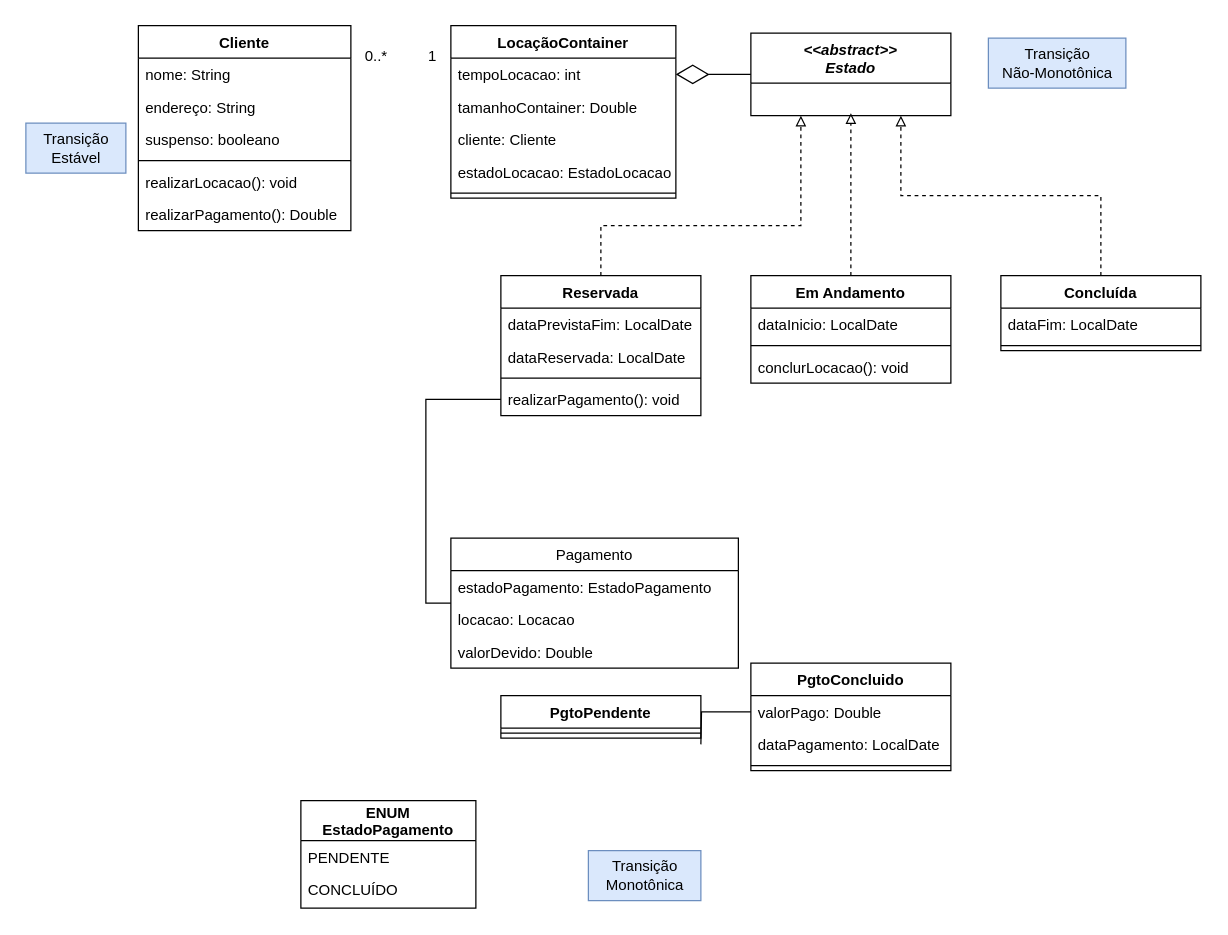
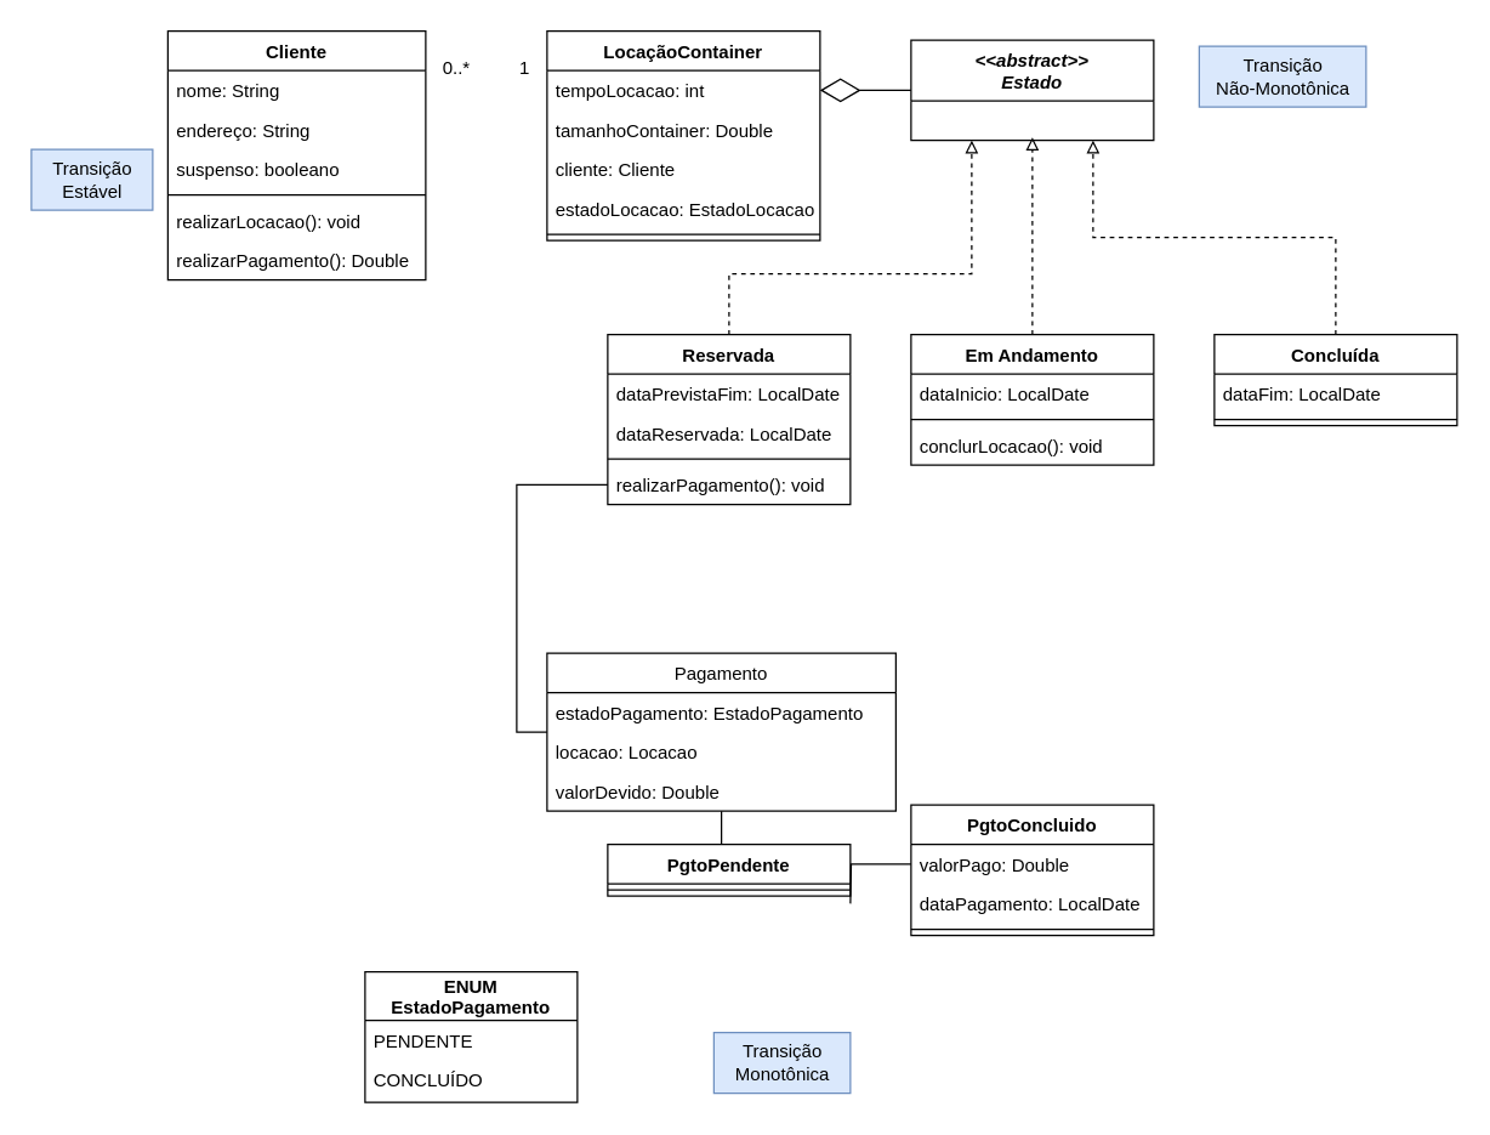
  <mxCell id="0" />
  <mxCell id="1" parent="0" />
  <mxCell id="2" value="LocaçãoContainer" style="swimlane;fontStyle=1;align=center;verticalAlign=top;childLayout=stackLayout;horizontal=1;startSize=26;horizontalStack=0;resizeParent=1;resizeParentMax=0;resizeLast=0;collapsible=1;marginBottom=0;" vertex="1" parent="1"><mxGeometry x="360" y="20" width="180" height="138" as="geometry" /></mxCell>
  <mxCell id="3" value="tempoLocacao: int" style="text;strokeColor=none;fillColor=none;align=left;verticalAlign=top;spacingLeft=4;spacingRight=4;overflow=hidden;rotatable=0;points=[[0,0.5],[1,0.5]];portConstraint=eastwest;" vertex="1" parent="2"><mxGeometry y="26" width="180" height="26" as="geometry" /></mxCell>
  <mxCell id="4" value="tamanhoContainer: Double" style="text;strokeColor=none;fillColor=none;align=left;verticalAlign=top;spacingLeft=4;spacingRight=4;overflow=hidden;rotatable=0;points=[[0,0.5],[1,0.5]];portConstraint=eastwest;" vertex="1" parent="2"><mxGeometry y="52" width="180" height="26" as="geometry" /></mxCell>
  <mxCell id="5" value="cliente: Cliente" style="text;strokeColor=none;fillColor=none;align=left;verticalAlign=top;spacingLeft=4;spacingRight=4;overflow=hidden;rotatable=0;points=[[0,0.5],[1,0.5]];portConstraint=eastwest;" vertex="1" parent="2"><mxGeometry y="78" width="180" height="26" as="geometry" /></mxCell>
  <mxCell id="6" value="estadoLocacao: EstadoLocacao" style="text;strokeColor=none;fillColor=none;align=left;verticalAlign=top;spacingLeft=4;spacingRight=4;overflow=hidden;rotatable=0;points=[[0,0.5],[1,0.5]];portConstraint=eastwest;" vertex="1" parent="2"><mxGeometry y="104" width="180" height="26" as="geometry" /></mxCell>
  <mxCell id="7" value="" style="line;strokeWidth=1;fillColor=none;align=left;verticalAlign=middle;spacingTop=-1;spacingLeft=3;spacingRight=3;rotatable=0;labelPosition=right;points=[];portConstraint=eastwest;strokeColor=inherit;" vertex="1" parent="2"><mxGeometry y="130" width="180" height="8" as="geometry" /></mxCell>
  <mxCell id="8" value="&lt;&lt;abstract&gt;&gt;&#10;Estado" style="swimlane;fontStyle=3;childLayout=stackLayout;horizontal=1;startSize=40;fillColor=none;horizontalStack=0;resizeParent=1;resizeParentMax=0;resizeLast=0;collapsible=1;marginBottom=0;" vertex="1" parent="1"><mxGeometry x="600" y="26" width="160" height="66" as="geometry" /></mxCell>
  <mxCell id="9" style="edgeStyle=orthogonalEdgeStyle;rounded=0;orthogonalLoop=1;jettySize=auto;html=1;exitX=0.5;exitY=0;exitDx=0;exitDy=0;endArrow=block;endFill=0;dashed=1;entryX=0.25;entryY=1;entryDx=0;entryDy=0;" edge="1" parent="1" source="10" target="8"><mxGeometry relative="1" as="geometry"><mxPoint x="600" y="73" as="targetPoint" /><Array as="points"><mxPoint x="480" y="180" /><mxPoint x="640" y="180" /></Array></mxGeometry></mxCell>
  <mxCell id="10" value="Reservada" style="swimlane;fontStyle=1;align=center;verticalAlign=top;childLayout=stackLayout;horizontal=1;startSize=26;horizontalStack=0;resizeParent=1;resizeParentMax=0;resizeLast=0;collapsible=1;marginBottom=0;" vertex="1" parent="1"><mxGeometry x="400" y="220" width="160" height="112" as="geometry" /></mxCell>
  <mxCell id="11" value="dataPrevistaFim: LocalDate" style="text;strokeColor=none;fillColor=none;align=left;verticalAlign=top;spacingLeft=4;spacingRight=4;overflow=hidden;rotatable=0;points=[[0,0.5],[1,0.5]];portConstraint=eastwest;" vertex="1" parent="10"><mxGeometry y="26" width="160" height="26" as="geometry" /></mxCell>
  <mxCell id="12" value="dataReservada: LocalDate" style="text;strokeColor=none;fillColor=none;align=left;verticalAlign=top;spacingLeft=4;spacingRight=4;overflow=hidden;rotatable=0;points=[[0,0.5],[1,0.5]];portConstraint=eastwest;" vertex="1" parent="10"><mxGeometry y="52" width="160" height="26" as="geometry" /></mxCell>
  <mxCell id="13" value="" style="line;strokeWidth=1;fillColor=none;align=left;verticalAlign=middle;spacingTop=-1;spacingLeft=3;spacingRight=3;rotatable=0;labelPosition=right;points=[];portConstraint=eastwest;strokeColor=inherit;" vertex="1" parent="10"><mxGeometry y="78" width="160" height="8" as="geometry" /></mxCell>
  <mxCell id="14" value="realizarPagamento(): void" style="text;strokeColor=none;fillColor=none;align=left;verticalAlign=top;spacingLeft=4;spacingRight=4;overflow=hidden;rotatable=0;points=[[0,0.5],[1,0.5]];portConstraint=eastwest;" vertex="1" parent="10"><mxGeometry y="86" width="160" height="26" as="geometry" /></mxCell>
  <mxCell id="15" style="edgeStyle=orthogonalEdgeStyle;rounded=0;orthogonalLoop=1;jettySize=auto;html=1;exitX=0.5;exitY=0;exitDx=0;exitDy=0;dashed=1;endArrow=block;endFill=0;" edge="1" parent="1" source="16"><mxGeometry relative="1" as="geometry"><mxPoint x="680" y="90" as="targetPoint" /></mxGeometry></mxCell>
  <mxCell id="16" value="Em Andamento" style="swimlane;fontStyle=1;align=center;verticalAlign=top;childLayout=stackLayout;horizontal=1;startSize=26;horizontalStack=0;resizeParent=1;resizeParentMax=0;resizeLast=0;collapsible=1;marginBottom=0;" vertex="1" parent="1"><mxGeometry x="600" y="220" width="160" height="86" as="geometry" /></mxCell>
  <mxCell id="17" value="dataInicio: LocalDate" style="text;strokeColor=none;fillColor=none;align=left;verticalAlign=top;spacingLeft=4;spacingRight=4;overflow=hidden;rotatable=0;points=[[0,0.5],[1,0.5]];portConstraint=eastwest;" vertex="1" parent="16"><mxGeometry y="26" width="160" height="26" as="geometry" /></mxCell>
  <mxCell id="18" value="" style="line;strokeWidth=1;fillColor=none;align=left;verticalAlign=middle;spacingTop=-1;spacingLeft=3;spacingRight=3;rotatable=0;labelPosition=right;points=[];portConstraint=eastwest;strokeColor=inherit;" vertex="1" parent="16"><mxGeometry y="52" width="160" height="8" as="geometry" /></mxCell>
  <mxCell id="19" value="conclurLocacao(): void" style="text;strokeColor=none;fillColor=none;align=left;verticalAlign=top;spacingLeft=4;spacingRight=4;overflow=hidden;rotatable=0;points=[[0,0.5],[1,0.5]];portConstraint=eastwest;" vertex="1" parent="16"><mxGeometry y="60" width="160" height="26" as="geometry" /></mxCell>
  <mxCell id="20" style="edgeStyle=orthogonalEdgeStyle;rounded=0;orthogonalLoop=1;jettySize=auto;html=1;exitX=0.5;exitY=0;exitDx=0;exitDy=0;dashed=1;endArrow=block;endFill=0;entryX=0.75;entryY=1;entryDx=0;entryDy=0;" edge="1" parent="1" source="21" target="8"><mxGeometry relative="1" as="geometry"><mxPoint x="760" y="73" as="targetPoint" /></mxGeometry></mxCell>
  <mxCell id="21" value="Concluída" style="swimlane;fontStyle=1;align=center;verticalAlign=top;childLayout=stackLayout;horizontal=1;startSize=26;horizontalStack=0;resizeParent=1;resizeParentMax=0;resizeLast=0;collapsible=1;marginBottom=0;" vertex="1" parent="1"><mxGeometry x="800" y="220" width="160" height="60" as="geometry" /></mxCell>
  <mxCell id="22" value="dataFim: LocalDate" style="text;strokeColor=none;fillColor=none;align=left;verticalAlign=top;spacingLeft=4;spacingRight=4;overflow=hidden;rotatable=0;points=[[0,0.5],[1,0.5]];portConstraint=eastwest;" vertex="1" parent="21"><mxGeometry y="26" width="160" height="26" as="geometry" /></mxCell>
  <mxCell id="23" value="" style="line;strokeWidth=1;fillColor=none;align=left;verticalAlign=middle;spacingTop=-1;spacingLeft=3;spacingRight=3;rotatable=0;labelPosition=right;points=[];portConstraint=eastwest;strokeColor=inherit;" vertex="1" parent="21"><mxGeometry y="52" width="160" height="8" as="geometry" /></mxCell>
+ <mxCell id="24" style="edgeStyle=orthogonalEdgeStyle;rounded=0;orthogonalLoop=1;jettySize=auto;html=1;exitX=0.5;exitY=0;exitDx=0;exitDy=0;entryX=0.5;entryY=1;entryDx=0;entryDy=0;endArrow=none;endFill=0;" edge="1" parent="1" source="25" target="48"><mxGeometry relative="1" as="geometry" /></mxCell>
  <mxCell id="25" value="PgtoPendente" style="swimlane;fontStyle=1;align=center;verticalAlign=top;childLayout=stackLayout;horizontal=1;startSize=26;horizontalStack=0;resizeParent=1;resizeParentMax=0;resizeLast=0;collapsible=1;marginBottom=0;" vertex="1" parent="1"><mxGeometry x="400" y="556" width="160" height="34" as="geometry" /></mxCell>
  <mxCell id="26" value="" style="line;strokeWidth=1;fillColor=none;align=left;verticalAlign=middle;spacingTop=-1;spacingLeft=3;spacingRight=3;rotatable=0;labelPosition=right;points=[];portConstraint=eastwest;strokeColor=inherit;" vertex="1" parent="25"><mxGeometry y="26" width="160" height="8" as="geometry" /></mxCell>
  <mxCell id="27" value="PgtoConcluido" style="swimlane;fontStyle=1;align=center;verticalAlign=top;childLayout=stackLayout;horizontal=1;startSize=26;horizontalStack=0;resizeParent=1;resizeParentMax=0;resizeLast=0;collapsible=1;marginBottom=0;" vertex="1" parent="1"><mxGeometry x="600" y="530" width="160" height="86" as="geometry" /></mxCell>
  <mxCell id="28" value="valorPago: Double" style="text;strokeColor=none;fillColor=none;align=left;verticalAlign=top;spacingLeft=4;spacingRight=4;overflow=hidden;rotatable=0;points=[[0,0.5],[1,0.5]];portConstraint=eastwest;" vertex="1" parent="27"><mxGeometry y="26" width="160" height="26" as="geometry" /></mxCell>
  <mxCell id="29" value="dataPagamento: LocalDate" style="text;strokeColor=none;fillColor=none;align=left;verticalAlign=top;spacingLeft=4;spacingRight=4;overflow=hidden;rotatable=0;points=[[0,0.5],[1,0.5]];portConstraint=eastwest;" vertex="1" parent="27"><mxGeometry y="52" width="160" height="26" as="geometry" /></mxCell>
  <mxCell id="30" value="" style="line;strokeWidth=1;fillColor=none;align=left;verticalAlign=middle;spacingTop=-1;spacingLeft=3;spacingRight=3;rotatable=0;labelPosition=right;points=[];portConstraint=eastwest;strokeColor=inherit;" vertex="1" parent="27"><mxGeometry y="78" width="160" height="8" as="geometry" /></mxCell>
  <mxCell id="31" style="edgeStyle=orthogonalEdgeStyle;rounded=0;orthogonalLoop=1;jettySize=auto;html=1;exitX=1;exitY=0.5;exitDx=0;exitDy=0;entryX=0;entryY=0.5;entryDx=0;entryDy=0;endArrow=none;endFill=0;" edge="1" parent="1" target="28"><mxGeometry relative="1" as="geometry"><mxPoint x="560" y="595" as="sourcePoint" /></mxGeometry></mxCell>
  <mxCell id="32" value="Transição&lt;br&gt;Não-Monotônica" style="text;html=1;align=center;verticalAlign=middle;resizable=0;points=[];autosize=1;strokeColor=#6c8ebf;fillColor=#dae8fc;" vertex="1" parent="1"><mxGeometry x="790" y="30" width="110" height="40" as="geometry" /></mxCell>
  <mxCell id="33" value="Transição&lt;br&gt;Monotônica" style="text;html=1;align=center;verticalAlign=middle;resizable=0;points=[];autosize=1;strokeColor=#6c8ebf;fillColor=#dae8fc;" vertex="1" parent="1"><mxGeometry x="470" y="680" width="90" height="40" as="geometry" /></mxCell>
  <mxCell id="34" value="Cliente" style="swimlane;fontStyle=1;align=center;verticalAlign=top;childLayout=stackLayout;horizontal=1;startSize=26;horizontalStack=0;resizeParent=1;resizeParentMax=0;resizeLast=0;collapsible=1;marginBottom=0;" vertex="1" parent="1"><mxGeometry x="110" y="20" width="170" height="164" as="geometry" /></mxCell>
  <mxCell id="35" value="nome: String" style="text;strokeColor=none;fillColor=none;align=left;verticalAlign=top;spacingLeft=4;spacingRight=4;overflow=hidden;rotatable=0;points=[[0,0.5],[1,0.5]];portConstraint=eastwest;" vertex="1" parent="34"><mxGeometry y="26" width="170" height="26" as="geometry" /></mxCell>
  <mxCell id="36" value="endereço: String" style="text;strokeColor=none;fillColor=none;align=left;verticalAlign=top;spacingLeft=4;spacingRight=4;overflow=hidden;rotatable=0;points=[[0,0.5],[1,0.5]];portConstraint=eastwest;" vertex="1" parent="34"><mxGeometry y="52" width="170" height="26" as="geometry" /></mxCell>
  <mxCell id="37" value="suspenso: booleano" style="text;strokeColor=none;fillColor=none;align=left;verticalAlign=top;spacingLeft=4;spacingRight=4;overflow=hidden;rotatable=0;points=[[0,0.5],[1,0.5]];portConstraint=eastwest;" vertex="1" parent="34"><mxGeometry y="78" width="170" height="26" as="geometry" /></mxCell>
  <mxCell id="38" value="" style="line;strokeWidth=1;fillColor=none;align=left;verticalAlign=middle;spacingTop=-1;spacingLeft=3;spacingRight=3;rotatable=0;labelPosition=right;points=[];portConstraint=eastwest;strokeColor=inherit;" vertex="1" parent="34"><mxGeometry y="104" width="170" height="8" as="geometry" /></mxCell>
  <mxCell id="39" value="realizarLocacao(): void" style="text;strokeColor=none;fillColor=none;align=left;verticalAlign=top;spacingLeft=4;spacingRight=4;overflow=hidden;rotatable=0;points=[[0,0.5],[1,0.5]];portConstraint=eastwest;" vertex="1" parent="34"><mxGeometry y="112" width="170" height="26" as="geometry" /></mxCell>
  <mxCell id="40" value="realizarPagamento(): Double" style="text;strokeColor=none;fillColor=none;align=left;verticalAlign=top;spacingLeft=4;spacingRight=4;overflow=hidden;rotatable=0;points=[[0,0.5],[1,0.5]];portConstraint=eastwest;" vertex="1" parent="34"><mxGeometry y="138" width="170" height="26" as="geometry" /></mxCell>
  <mxCell id="41" value="Transição&lt;br&gt;Estável" style="text;html=1;align=center;verticalAlign=middle;resizable=0;points=[];autosize=1;strokeColor=#6c8ebf;fillColor=#dae8fc;" vertex="1" parent="1"><mxGeometry x="20" y="98" width="80" height="40" as="geometry" /></mxCell>
  <mxCell id="42" value="1" style="text;html=1;align=center;verticalAlign=middle;resizable=0;points=[];autosize=1;strokeColor=none;fillColor=none;" vertex="1" parent="1"><mxGeometry x="330" y="30" width="30" height="30" as="geometry" /></mxCell>
  <mxCell id="43" value="0..*" style="text;html=1;align=center;verticalAlign=middle;resizable=0;points=[];autosize=1;strokeColor=none;fillColor=none;" vertex="1" parent="1"><mxGeometry x="280" y="30" width="40" height="30" as="geometry" /></mxCell>
  <mxCell id="44" value="" style="endArrow=diamondThin;endFill=0;endSize=24;html=1;rounded=0;exitX=0;exitY=0.5;exitDx=0;exitDy=0;entryX=1;entryY=0.5;entryDx=0;entryDy=0;" edge="1" parent="1" source="8" target="3"><mxGeometry width="160" relative="1" as="geometry"><mxPoint x="130" y="300" as="sourcePoint" /><mxPoint x="290" y="300" as="targetPoint" /></mxGeometry></mxCell>
  <mxCell id="45" value="ENUM&#10;EstadoPagamento" style="swimlane;fontStyle=1;childLayout=stackLayout;horizontal=1;startSize=32;fillColor=none;horizontalStack=0;resizeParent=1;resizeParentMax=0;resizeLast=0;collapsible=1;marginBottom=0;" vertex="1" parent="1"><mxGeometry x="240" y="640" width="140" height="86" as="geometry" /></mxCell>
  <mxCell id="46" value="PENDENTE" style="text;strokeColor=none;fillColor=none;align=left;verticalAlign=top;spacingLeft=4;spacingRight=4;overflow=hidden;rotatable=0;points=[[0,0.5],[1,0.5]];portConstraint=eastwest;" vertex="1" parent="45"><mxGeometry y="32" width="140" height="26" as="geometry" /></mxCell>
  <mxCell id="47" value="CONCLUÍDO" style="text;strokeColor=none;fillColor=none;align=left;verticalAlign=top;spacingLeft=4;spacingRight=4;overflow=hidden;rotatable=0;points=[[0,0.5],[1,0.5]];portConstraint=eastwest;" vertex="1" parent="45"><mxGeometry y="58" width="140" height="28" as="geometry" /></mxCell>
  <mxCell id="48" value="Pagamento" style="swimlane;fontStyle=0;childLayout=stackLayout;horizontal=1;startSize=26;fillColor=none;horizontalStack=0;resizeParent=1;resizeParentMax=0;resizeLast=0;collapsible=1;marginBottom=0;" vertex="1" parent="1"><mxGeometry x="360" y="430" width="230" height="104" as="geometry" /></mxCell>
  <mxCell id="49" value="estadoPagamento: EstadoPagamento" style="text;strokeColor=none;fillColor=none;align=left;verticalAlign=top;spacingLeft=4;spacingRight=4;overflow=hidden;rotatable=0;points=[[0,0.5],[1,0.5]];portConstraint=eastwest;" vertex="1" parent="48"><mxGeometry y="26" width="230" height="26" as="geometry" /></mxCell>
  <mxCell id="50" value="locacao: Locacao" style="text;strokeColor=none;fillColor=none;align=left;verticalAlign=top;spacingLeft=4;spacingRight=4;overflow=hidden;rotatable=0;points=[[0,0.5],[1,0.5]];portConstraint=eastwest;" vertex="1" parent="48"><mxGeometry y="52" width="230" height="26" as="geometry" /></mxCell>
  <mxCell id="51" value="valorDevido: Double" style="text;strokeColor=none;fillColor=none;align=left;verticalAlign=top;spacingLeft=4;spacingRight=4;overflow=hidden;rotatable=0;points=[[0,0.5],[1,0.5]];portConstraint=eastwest;" vertex="1" parent="48"><mxGeometry y="78" width="230" height="26" as="geometry" /></mxCell>
  <mxCell id="52" style="edgeStyle=orthogonalEdgeStyle;rounded=0;orthogonalLoop=1;jettySize=auto;html=1;exitX=0;exitY=0.5;exitDx=0;exitDy=0;entryX=0;entryY=0.5;entryDx=0;entryDy=0;endArrow=none;endFill=0;" edge="1" parent="1" source="14" target="48"><mxGeometry relative="1" as="geometry" /></mxCell>
